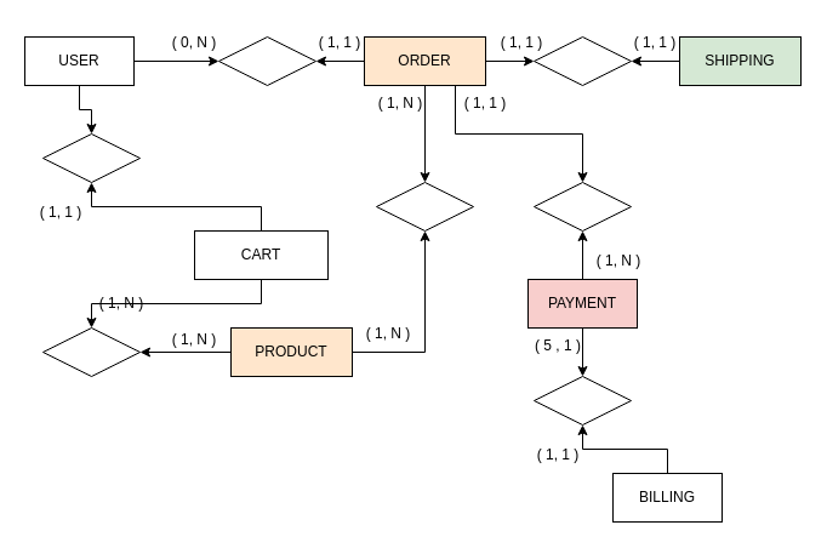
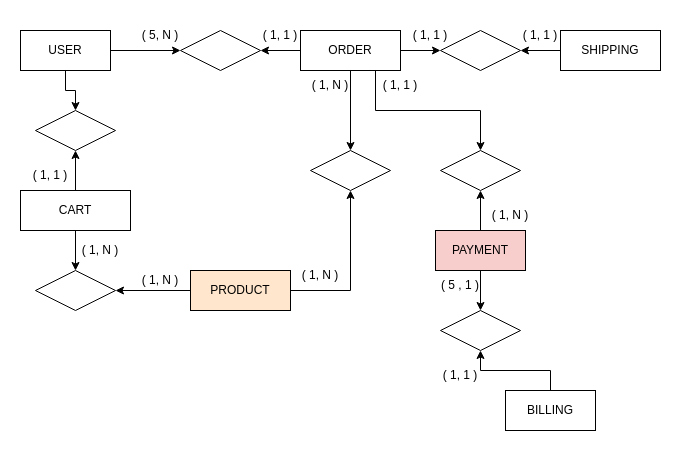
  <mxCell id="0" />
  <mxCell id="1" parent="0" />
  <mxCell id="2" style="edgeStyle=orthogonalEdgeStyle;rounded=0;orthogonalLoop=1;jettySize=auto;html=1;exitX=1;exitY=0.5;exitDx=0;exitDy=0;entryX=0;entryY=0.5;entryDx=0;entryDy=0;" parent="1" source="4" target="5" edge="1"><mxGeometry relative="1" as="geometry" /></mxCell>
  <mxCell id="3" style="edgeStyle=orthogonalEdgeStyle;rounded=0;orthogonalLoop=1;jettySize=auto;html=1;exitX=0.5;exitY=1;exitDx=0;exitDy=0;entryX=0.5;entryY=0;entryDx=0;entryDy=0;" parent="1" source="4" target="11" edge="1"><mxGeometry relative="1" as="geometry" /></mxCell>
  <mxCell id="4" value="USER" style="rounded=0;whiteSpace=wrap;html=1;" parent="1" vertex="1"><mxGeometry x="20" y="30" width="90" height="40" as="geometry" /></mxCell>
  <mxCell id="5" value="" style="rhombus;whiteSpace=wrap;html=1;" parent="1" vertex="1"><mxGeometry x="180" y="30" width="80" height="40" as="geometry" /></mxCell>
  <mxCell id="6" style="edgeStyle=orthogonalEdgeStyle;rounded=0;orthogonalLoop=1;jettySize=auto;html=1;exitX=0;exitY=0.5;exitDx=0;exitDy=0;entryX=1;entryY=0.5;entryDx=0;entryDy=0;" parent="1" source="10" target="5" edge="1"><mxGeometry relative="1" as="geometry" /></mxCell>
  <mxCell id="7" style="edgeStyle=orthogonalEdgeStyle;rounded=0;orthogonalLoop=1;jettySize=auto;html=1;exitX=0.5;exitY=1;exitDx=0;exitDy=0;entryX=0.5;entryY=0;entryDx=0;entryDy=0;" parent="1" source="10" target="19" edge="1"><mxGeometry relative="1" as="geometry" /></mxCell>
  <mxCell id="8" style="edgeStyle=orthogonalEdgeStyle;rounded=0;orthogonalLoop=1;jettySize=auto;html=1;exitX=1;exitY=0.5;exitDx=0;exitDy=0;entryX=0;entryY=0.5;entryDx=0;entryDy=0;" parent="1" source="10" target="22" edge="1"><mxGeometry relative="1" as="geometry" /></mxCell>
  <mxCell id="9" style="edgeStyle=orthogonalEdgeStyle;rounded=0;orthogonalLoop=1;jettySize=auto;html=1;exitX=0.75;exitY=1;exitDx=0;exitDy=0;entryX=0.5;entryY=0;entryDx=0;entryDy=0;" parent="1" source="10" target="23" edge="1"><mxGeometry relative="1" as="geometry" /></mxCell>
- <mxCell id="10" value="ORDER" style="rounded=0;whiteSpace=wrap;html=1;fillColor=#ffe6cc;" parent="1" vertex="1"><mxGeometry x="300" y="30" width="100" height="40" as="geometry" /></mxCell>
+ <mxCell id="10" value="ORDER" style="rounded=0;whiteSpace=wrap;html=1;" parent="1" vertex="1"><mxGeometry x="300" y="30" width="100" height="40" as="geometry" /></mxCell>
  <mxCell id="11" value="" style="rhombus;whiteSpace=wrap;html=1;" parent="1" vertex="1"><mxGeometry x="35" y="110" width="80" height="40" as="geometry" /></mxCell>
  <mxCell id="12" style="edgeStyle=orthogonalEdgeStyle;rounded=0;orthogonalLoop=1;jettySize=auto;html=1;exitX=0.5;exitY=0;exitDx=0;exitDy=0;entryX=0.5;entryY=1;entryDx=0;entryDy=0;" parent="1" source="14" target="11" edge="1"><mxGeometry relative="1" as="geometry" /></mxCell>
  <mxCell id="13" style="edgeStyle=orthogonalEdgeStyle;rounded=0;orthogonalLoop=1;jettySize=auto;html=1;exitX=0.5;exitY=1;exitDx=0;exitDy=0;entryX=0.5;entryY=0;entryDx=0;entryDy=0;" parent="1" source="14" target="18" edge="1"><mxGeometry relative="1" as="geometry" /></mxCell>
- <mxCell id="14" value="CART" style="rounded=0;whiteSpace=wrap;html=1;" parent="1" vertex="1"><mxGeometry x="160" y="190" width="110" height="40" as="geometry" /></mxCell>
+ <mxCell id="14" value="CART" style="rounded=0;whiteSpace=wrap;html=1;" parent="1" vertex="1"><mxGeometry x="20" y="190" width="110" height="40" as="geometry" /></mxCell>
  <mxCell id="15" style="edgeStyle=orthogonalEdgeStyle;rounded=0;orthogonalLoop=1;jettySize=auto;html=1;exitX=0;exitY=0.5;exitDx=0;exitDy=0;entryX=1;entryY=0.5;entryDx=0;entryDy=0;" parent="1" source="17" target="18" edge="1"><mxGeometry relative="1" as="geometry" /></mxCell>
  <mxCell id="16" style="edgeStyle=orthogonalEdgeStyle;rounded=0;orthogonalLoop=1;jettySize=auto;html=1;exitX=1;exitY=0.5;exitDx=0;exitDy=0;entryX=0.5;entryY=1;entryDx=0;entryDy=0;" parent="1" source="17" target="19" edge="1"><mxGeometry relative="1" as="geometry" /></mxCell>
  <mxCell id="17" value="PRODUCT" style="rounded=0;whiteSpace=wrap;html=1;fillColor=#ffe6cc;" parent="1" vertex="1"><mxGeometry x="190" y="270" width="100" height="40" as="geometry" /></mxCell>
  <mxCell id="18" value="" style="rhombus;whiteSpace=wrap;html=1;" parent="1" vertex="1"><mxGeometry x="35" y="270" width="80" height="40" as="geometry" /></mxCell>
  <mxCell id="19" value="" style="rhombus;whiteSpace=wrap;html=1;" parent="1" vertex="1"><mxGeometry x="310" y="150" width="80" height="40" as="geometry" /></mxCell>
  <mxCell id="20" style="edgeStyle=orthogonalEdgeStyle;rounded=0;orthogonalLoop=1;jettySize=auto;html=1;exitX=0;exitY=0.5;exitDx=0;exitDy=0;entryX=1;entryY=0.5;entryDx=0;entryDy=0;" parent="1" source="21" target="22" edge="1"><mxGeometry relative="1" as="geometry" /></mxCell>
- <mxCell id="21" value="SHIPPING" style="rounded=0;whiteSpace=wrap;html=1;fillColor=#d5e8d4;" parent="1" vertex="1"><mxGeometry x="560" y="30" width="100" height="40" as="geometry" /></mxCell>
+ <mxCell id="21" value="SHIPPING" style="rounded=0;whiteSpace=wrap;html=1;" parent="1" vertex="1"><mxGeometry x="560" y="30" width="100" height="40" as="geometry" /></mxCell>
  <mxCell id="22" value="" style="rhombus;whiteSpace=wrap;html=1;" parent="1" vertex="1"><mxGeometry x="440" y="30" width="80" height="40" as="geometry" /></mxCell>
  <mxCell id="23" value="" style="rhombus;whiteSpace=wrap;html=1;" parent="1" vertex="1"><mxGeometry x="440" y="150" width="80" height="40" as="geometry" /></mxCell>
  <mxCell id="24" style="edgeStyle=orthogonalEdgeStyle;rounded=0;orthogonalLoop=1;jettySize=auto;html=1;exitX=0.5;exitY=0;exitDx=0;exitDy=0;entryX=0.5;entryY=1;entryDx=0;entryDy=0;" parent="1" source="26" target="23" edge="1"><mxGeometry relative="1" as="geometry" /></mxCell>
  <mxCell id="25" style="edgeStyle=orthogonalEdgeStyle;rounded=0;orthogonalLoop=1;jettySize=auto;html=1;exitX=0.5;exitY=1;exitDx=0;exitDy=0;entryX=0.5;entryY=0;entryDx=0;entryDy=0;" parent="1" source="26" target="27" edge="1"><mxGeometry relative="1" as="geometry" /></mxCell>
  <mxCell id="26" value="PAYMENT" style="rounded=0;whiteSpace=wrap;html=1;fillColor=#f8cecc;" parent="1" vertex="1"><mxGeometry x="435" y="230" width="90" height="40" as="geometry" /></mxCell>
  <mxCell id="27" value="" style="rhombus;whiteSpace=wrap;html=1;" parent="1" vertex="1"><mxGeometry x="440" y="310" width="80" height="40" as="geometry" /></mxCell>
  <mxCell id="28" style="edgeStyle=orthogonalEdgeStyle;rounded=0;orthogonalLoop=1;jettySize=auto;html=1;exitX=0.5;exitY=0;exitDx=0;exitDy=0;entryX=0.5;entryY=1;entryDx=0;entryDy=0;" parent="1" source="29" target="27" edge="1"><mxGeometry relative="1" as="geometry" /></mxCell>
  <mxCell id="29" value="BILLING" style="rounded=0;whiteSpace=wrap;html=1;" parent="1" vertex="1"><mxGeometry x="505" y="390" width="90" height="40" as="geometry" /></mxCell>
- <mxCell id="30" value="( 0, N )" style="text;html=1;strokeColor=none;fillColor=none;align=center;verticalAlign=middle;whiteSpace=wrap;rounded=0;" parent="1" vertex="1"><mxGeometry x="130" y="20" width="60" height="30" as="geometry" /></mxCell>
+ <mxCell id="30" value="( 5, N )" style="text;html=1;strokeColor=none;fillColor=none;align=center;verticalAlign=middle;whiteSpace=wrap;rounded=0;" parent="1" vertex="1"><mxGeometry x="130" y="20" width="60" height="30" as="geometry" /></mxCell>
  <mxCell id="31" value="( 1, 1 )" style="text;html=1;strokeColor=none;fillColor=none;align=center;verticalAlign=middle;whiteSpace=wrap;rounded=0;" parent="1" vertex="1"><mxGeometry x="250" y="20" width="60" height="30" as="geometry" /></mxCell>
  <mxCell id="32" value="( 1, 1 )" style="text;html=1;strokeColor=none;fillColor=none;align=center;verticalAlign=middle;whiteSpace=wrap;rounded=0;" parent="1" vertex="1"><mxGeometry x="20" y="160" width="60" height="30" as="geometry" /></mxCell>
  <mxCell id="33" value="( 1, N )" style="text;html=1;strokeColor=none;fillColor=none;align=center;verticalAlign=middle;whiteSpace=wrap;rounded=0;" parent="1" vertex="1"><mxGeometry x="70" y="235" width="60" height="30" as="geometry" /></mxCell>
  <mxCell id="34" value="( 1, N )" style="text;html=1;strokeColor=none;fillColor=none;align=center;verticalAlign=middle;whiteSpace=wrap;rounded=0;" parent="1" vertex="1"><mxGeometry x="130" y="265" width="60" height="30" as="geometry" /></mxCell>
  <mxCell id="35" value="( 1, N )" style="text;html=1;strokeColor=none;fillColor=none;align=center;verticalAlign=middle;whiteSpace=wrap;rounded=0;" parent="1" vertex="1"><mxGeometry x="290" y="260" width="60" height="30" as="geometry" /></mxCell>
  <mxCell id="36" value="( 1, 1 )" style="text;html=1;strokeColor=none;fillColor=none;align=center;verticalAlign=middle;whiteSpace=wrap;rounded=0;" parent="1" vertex="1"><mxGeometry x="400" y="20" width="60" height="30" as="geometry" /></mxCell>
  <mxCell id="37" value="( 1, 1 )" style="text;html=1;strokeColor=none;fillColor=none;align=center;verticalAlign=middle;whiteSpace=wrap;rounded=0;" parent="1" vertex="1"><mxGeometry x="510" y="20" width="60" height="30" as="geometry" /></mxCell>
  <mxCell id="38" value="( 1, 1 )" style="text;html=1;strokeColor=none;fillColor=none;align=center;verticalAlign=middle;whiteSpace=wrap;rounded=0;" parent="1" vertex="1"><mxGeometry x="370" y="70" width="60" height="30" as="geometry" /></mxCell>
  <mxCell id="39" value="( 1, N )" style="text;html=1;strokeColor=none;fillColor=none;align=center;verticalAlign=middle;whiteSpace=wrap;rounded=0;" parent="1" vertex="1"><mxGeometry x="480" y="200" width="60" height="30" as="geometry" /></mxCell>
  <mxCell id="40" value="( 5 , 1 )" style="text;html=1;strokeColor=none;fillColor=none;align=center;verticalAlign=middle;whiteSpace=wrap;rounded=0;" parent="1" vertex="1"><mxGeometry x="430" y="270" width="60" height="30" as="geometry" /></mxCell>
  <mxCell id="41" value="( 1, 1 )" style="text;html=1;strokeColor=none;fillColor=none;align=center;verticalAlign=middle;whiteSpace=wrap;rounded=0;" parent="1" vertex="1"><mxGeometry x="430" y="360" width="60" height="30" as="geometry" /></mxCell>
  <mxCell id="42" value="( 1, N )" style="text;html=1;strokeColor=none;fillColor=none;align=center;verticalAlign=middle;whiteSpace=wrap;rounded=0;" vertex="1" parent="1"><mxGeometry x="300" y="70" width="60" height="30" as="geometry" /></mxCell>
